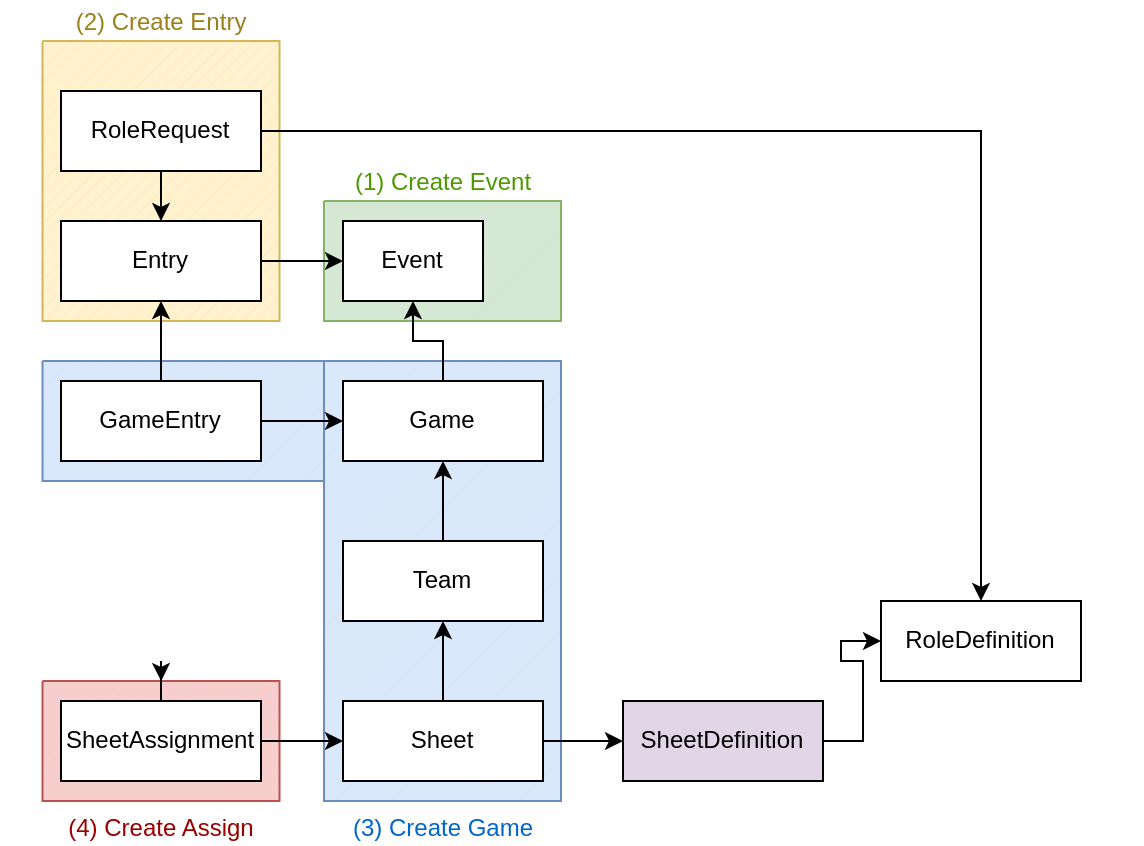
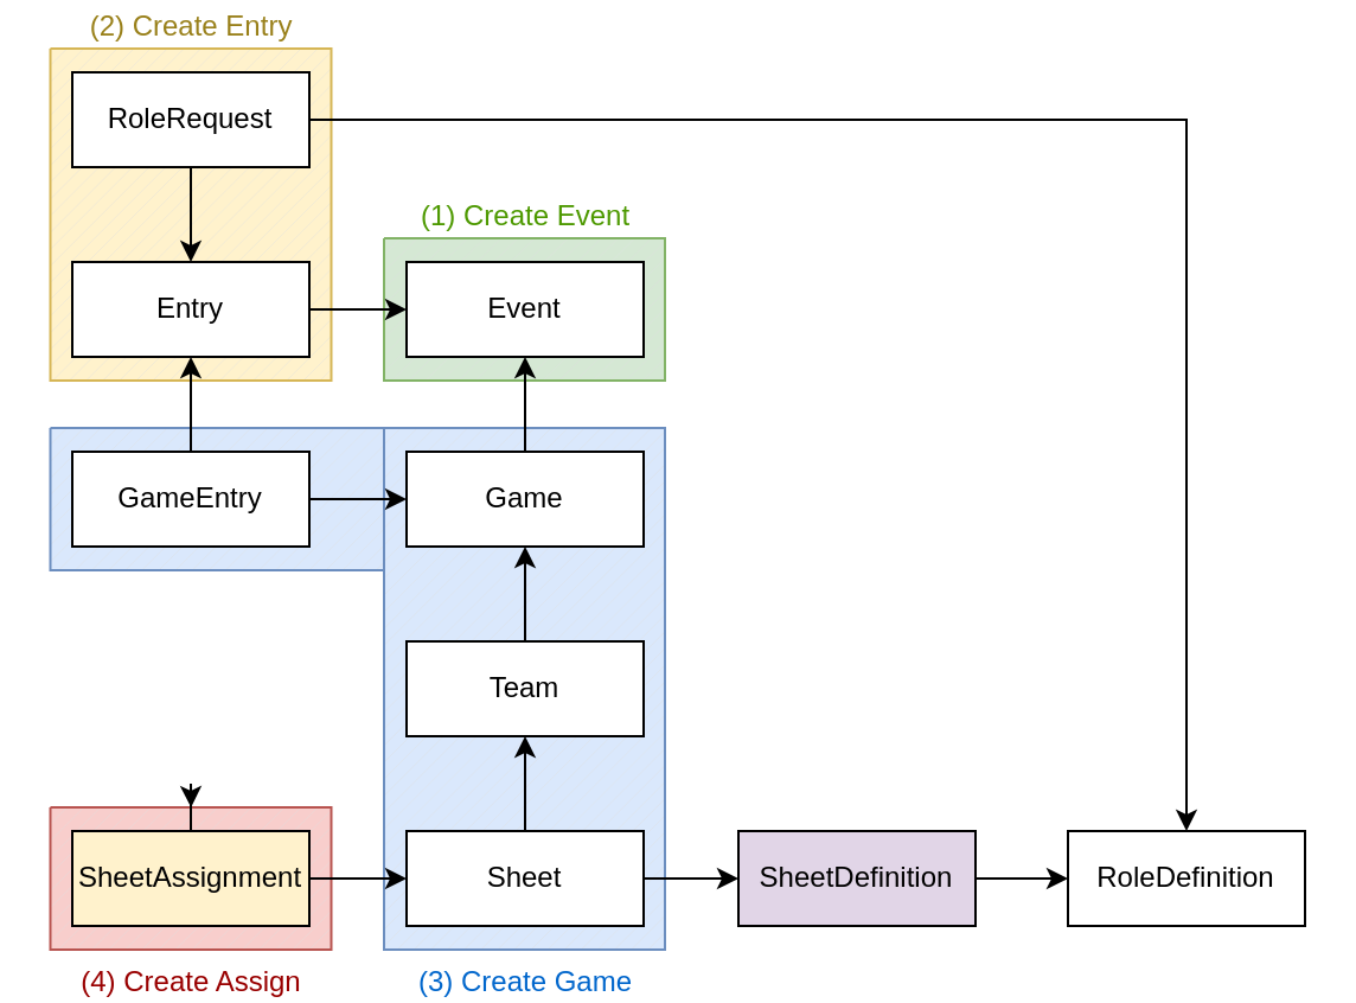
  <mxCell id="0" />
  <mxCell id="1" parent="0" />
  <mxCell id="2" value="" style="verticalLabelPosition=bottom;verticalAlign=top;html=1;shape=mxgraph.basic.patternFillRect;fillStyle=diag;step=5;fillStrokeWidth=0.2;fillStrokeColor=#dddddd;fillColor=#dae8fc;strokeColor=#6c8ebf;" vertex="1" parent="1"><mxGeometry x="20.75" y="180" width="259.25" height="60" as="geometry" /></mxCell>
  <mxCell id="3" value="&lt;div&gt;(4) Create Assign&lt;/div&gt;" style="verticalLabelPosition=bottom;verticalAlign=top;html=1;shape=mxgraph.basic.patternFillRect;fillStyle=diag;step=5;fillStrokeWidth=0.2;fillStrokeColor=#dddddd;fillColor=#f8cecc;strokeColor=#b85450;fontColor=#990000;" vertex="1" parent="1"><mxGeometry x="20.75" y="340" width="118.5" height="60" as="geometry" /></mxCell>
  <mxCell id="4" value="&lt;div&gt;(2) Create Entry&lt;/div&gt;" style="verticalLabelPosition=top;verticalAlign=bottom;html=1;shape=mxgraph.basic.patternFillRect;fillStyle=diag;step=5;fillStrokeWidth=0.2;fillStrokeColor=#dddddd;fillColor=#fff2cc;strokeColor=#d6b656;labelPosition=center;align=center;fontColor=#99801A;" vertex="1" parent="1"><mxGeometry x="20.75" y="20" width="118.5" height="140" as="geometry" /></mxCell>
  <mxCell id="5" value="&lt;font color=&quot;#4D9900&quot;&gt;(1) Create Event&lt;/font&gt;" style="verticalLabelPosition=top;verticalAlign=bottom;html=1;shape=mxgraph.basic.patternFillRect;fillStyle=diag;step=5;fillStrokeWidth=0.2;fillStrokeColor=#dddddd;fillColor=#d5e8d4;strokeColor=#82b366;labelPosition=center;align=center;" vertex="1" parent="1"><mxGeometry x="161.5" y="100" width="118.5" height="60" as="geometry" /></mxCell>
  <mxCell id="6" value="&lt;div&gt;&lt;font color=&quot;#0066CC&quot;&gt;(3) Create Game&lt;/font&gt;&lt;/div&gt;" style="verticalLabelPosition=bottom;verticalAlign=top;html=1;shape=mxgraph.basic.patternFillRect;fillStyle=diag;step=5;fillStrokeWidth=0.2;fillStrokeColor=#dddddd;fillColor=#dae8fc;strokeColor=#6c8ebf;" vertex="1" parent="1"><mxGeometry x="161.5" y="180" width="118.5" height="220" as="geometry" /></mxCell>
  <mxCell id="7" style="edgeStyle=orthogonalEdgeStyle;rounded=0;orthogonalLoop=1;jettySize=auto;html=1;exitX=0.5;exitY=0;exitDx=0;exitDy=0;entryX=0.5;entryY=1;entryDx=0;entryDy=0;" edge="1" parent="1" source="8" target="9"><mxGeometry relative="1" as="geometry" /></mxCell>
  <mxCell id="8" value="&lt;div&gt;Game&lt;/div&gt;" style="whiteSpace=wrap;html=1;align=center;" vertex="1" parent="1"><mxGeometry x="171" y="190" width="100" height="40" as="geometry" /></mxCell>
- <mxCell id="9" value="&lt;div&gt;Event&lt;/div&gt;" style="whiteSpace=wrap;html=1;align=center;" vertex="1" parent="1"><mxGeometry x="171" y="110" width="70" height="40" as="geometry" /></mxCell>
+ <mxCell id="9" value="&lt;div&gt;Event&lt;/div&gt;" style="whiteSpace=wrap;html=1;align=center;" vertex="1" parent="1"><mxGeometry x="171" y="110" width="100" height="40" as="geometry" /></mxCell>
  <mxCell id="10" style="edgeStyle=orthogonalEdgeStyle;rounded=0;orthogonalLoop=1;jettySize=auto;html=1;exitX=0.5;exitY=0;exitDx=0;exitDy=0;entryX=0.5;entryY=1;entryDx=0;entryDy=0;" edge="1" parent="1" source="11" target="8"><mxGeometry relative="1" as="geometry" /></mxCell>
  <mxCell id="11" value="Team" style="whiteSpace=wrap;html=1;align=center;" vertex="1" parent="1"><mxGeometry x="171" y="270" width="100" height="40" as="geometry" /></mxCell>
  <mxCell id="12" style="edgeStyle=orthogonalEdgeStyle;rounded=0;orthogonalLoop=1;jettySize=auto;html=1;exitX=0.5;exitY=0;exitDx=0;exitDy=0;entryX=0.5;entryY=1;entryDx=0;entryDy=0;" edge="1" parent="1" source="14" target="11"><mxGeometry relative="1" as="geometry" /></mxCell>
  <mxCell id="13" style="edgeStyle=orthogonalEdgeStyle;rounded=0;orthogonalLoop=1;jettySize=auto;html=1;exitX=1;exitY=0.5;exitDx=0;exitDy=0;entryX=0;entryY=0.5;entryDx=0;entryDy=0;" edge="1" parent="1" source="14" target="16"><mxGeometry relative="1" as="geometry" /></mxCell>
  <mxCell id="14" value="Sheet" style="whiteSpace=wrap;html=1;align=center;" vertex="1" parent="1"><mxGeometry x="171" y="350" width="100" height="40" as="geometry" /></mxCell>
  <mxCell id="15" style="edgeStyle=orthogonalEdgeStyle;rounded=0;orthogonalLoop=1;jettySize=auto;html=1;exitX=1;exitY=0.5;exitDx=0;exitDy=0;entryX=0;entryY=0.5;entryDx=0;entryDy=0;" edge="1" parent="1" source="16" target="25"><mxGeometry relative="1" as="geometry" /></mxCell>
  <mxCell id="16" value="SheetDefinition" style="whiteSpace=wrap;html=1;align=center;fillColor=#e1d5e7;" vertex="1" parent="1"><mxGeometry x="311" y="350" width="100" height="40" as="geometry" /></mxCell>
  <mxCell id="17" style="edgeStyle=orthogonalEdgeStyle;rounded=0;orthogonalLoop=1;jettySize=auto;html=1;entryX=0;entryY=0.5;entryDx=0;entryDy=0;" edge="1" parent="1" source="18" target="9"><mxGeometry relative="1" as="geometry" /></mxCell>
  <mxCell id="18" value="Entry" style="whiteSpace=wrap;html=1;align=center;" vertex="1" parent="1"><mxGeometry x="30" y="110" width="100" height="40" as="geometry" /></mxCell>
  <mxCell id="19" style="edgeStyle=orthogonalEdgeStyle;rounded=0;orthogonalLoop=1;jettySize=auto;html=1;exitX=1;exitY=0.5;exitDx=0;exitDy=0;entryX=0;entryY=0.5;entryDx=0;entryDy=0;" edge="1" parent="1" source="21" target="8"><mxGeometry relative="1" as="geometry" /></mxCell>
  <mxCell id="20" style="edgeStyle=orthogonalEdgeStyle;rounded=0;orthogonalLoop=1;jettySize=auto;html=1;exitX=0.5;exitY=0;exitDx=0;exitDy=0;entryX=0.5;entryY=1;entryDx=0;entryDy=0;" edge="1" parent="1" source="21" target="18"><mxGeometry relative="1" as="geometry" /></mxCell>
  <mxCell id="21" value="&lt;div&gt;GameEntry&lt;/div&gt;" style="whiteSpace=wrap;html=1;align=center;" vertex="1" parent="1"><mxGeometry x="30" y="190" width="100" height="40" as="geometry" /></mxCell>
  <mxCell id="22" style="edgeStyle=orthogonalEdgeStyle;rounded=0;orthogonalLoop=1;jettySize=auto;html=1;exitX=0.5;exitY=0;exitDx=0;exitDy=0;" edge="1" parent="1" source="24" target="3"><mxGeometry relative="1" as="geometry" /></mxCell>
  <mxCell id="23" style="edgeStyle=orthogonalEdgeStyle;rounded=0;orthogonalLoop=1;jettySize=auto;html=1;exitX=1;exitY=0.5;exitDx=0;exitDy=0;entryX=0;entryY=0.5;entryDx=0;entryDy=0;" edge="1" parent="1" source="24" target="14"><mxGeometry relative="1" as="geometry" /></mxCell>
- <mxCell id="24" value="SheetAssignment" style="whiteSpace=wrap;html=1;align=center;" vertex="1" parent="1"><mxGeometry x="30" y="350" width="100" height="40" as="geometry" /></mxCell>
- <mxCell id="25" value="RoleDefinition" style="whiteSpace=wrap;html=1;align=center;" vertex="1" parent="1"><mxGeometry x="440" y="300" width="100" height="40" as="geometry" /></mxCell>
+ <mxCell id="24" value="SheetAssignment" style="whiteSpace=wrap;html=1;align=center;fillColor=#fff2cc;" vertex="1" parent="1"><mxGeometry x="30" y="350" width="100" height="40" as="geometry" /></mxCell>
+ <mxCell id="25" value="RoleDefinition" style="whiteSpace=wrap;html=1;align=center;" vertex="1" parent="1"><mxGeometry x="450" y="350" width="100" height="40" as="geometry" /></mxCell>
  <mxCell id="26" style="edgeStyle=orthogonalEdgeStyle;rounded=0;orthogonalLoop=1;jettySize=auto;html=1;entryX=0.5;entryY=0;entryDx=0;entryDy=0;" edge="1" parent="1" source="28" target="25"><mxGeometry relative="1" as="geometry" /></mxCell>
  <mxCell id="27" style="edgeStyle=orthogonalEdgeStyle;rounded=0;orthogonalLoop=1;jettySize=auto;html=1;entryX=0.5;entryY=0;entryDx=0;entryDy=0;" edge="1" parent="1" source="28" target="18"><mxGeometry relative="1" as="geometry" /></mxCell>
- <mxCell id="28" value="&lt;div&gt;RoleRequest&lt;/div&gt;" style="whiteSpace=wrap;html=1;align=center;" vertex="1" parent="1"><mxGeometry x="30" y="45" width="100" height="40" as="geometry" /></mxCell>
+ <mxCell id="28" value="&lt;div&gt;RoleRequest&lt;/div&gt;" style="whiteSpace=wrap;html=1;align=center;" vertex="1" parent="1"><mxGeometry x="30" y="30" width="100" height="40" as="geometry" /></mxCell>
